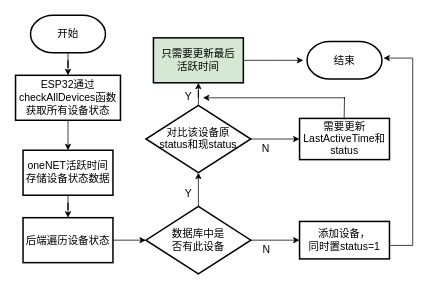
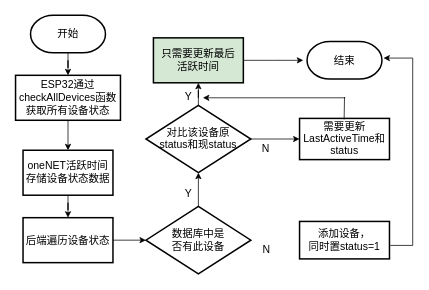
  <mxCell id="0" />
  <mxCell id="1" parent="0" />
  <mxCell id="2" value="" style="edgeStyle=orthogonalEdgeStyle;rounded=0;orthogonalLoop=1;jettySize=auto;html=1;" parent="1" source="3" target="5" edge="1"><mxGeometry relative="1" as="geometry" /></mxCell>
  <mxCell id="3" value="&lt;font style=&quot;font-size: 14px;&quot;&gt;开始&lt;/font&gt;" style="strokeWidth=2;html=1;shape=mxgraph.flowchart.terminator;whiteSpace=wrap;" parent="1" vertex="1"><mxGeometry x="40" y="20" width="100" height="50" as="geometry" /></mxCell>
  <mxCell id="4" value="" style="edgeStyle=orthogonalEdgeStyle;rounded=0;orthogonalLoop=1;jettySize=auto;html=1;" parent="1" source="5" target="7" edge="1"><mxGeometry relative="1" as="geometry" /></mxCell>
  <mxCell id="5" value="&lt;p class=&quot;MsoNormal&quot;&gt;&lt;font style=&quot;font-size: 14px;&quot;&gt;&lt;font style=&quot;&quot;&gt;ESP32&lt;/font&gt;&lt;font style=&quot;&quot;&gt;通过&lt;/font&gt;&lt;font style=&quot;&quot;&gt;checkAllDevices&lt;/font&gt;&lt;font style=&quot;&quot;&gt;函数获取所有设备状态&lt;/font&gt;&lt;/font&gt;&lt;/p&gt;" style="whiteSpace=wrap;html=1;strokeWidth=2;" parent="1" vertex="1"><mxGeometry x="20" y="100" width="140" height="60" as="geometry" /></mxCell>
  <mxCell id="6" value="" style="edgeStyle=orthogonalEdgeStyle;rounded=0;orthogonalLoop=1;jettySize=auto;html=1;" parent="1" source="7" target="9" edge="1"><mxGeometry relative="1" as="geometry" /></mxCell>
  <mxCell id="7" value="&lt;div style=&quot;line-height: 30%;&quot;&gt;&lt;p class=&quot;MsoNormal&quot;&gt;&lt;font style=&quot;font-size: 14px;&quot; face=&quot;Helvetica&quot;&gt;&lt;font style=&quot;&quot;&gt;oneNET&lt;/font&gt;&lt;font style=&quot;&quot;&gt;活跃时间&lt;/font&gt;&lt;/font&gt;&lt;/p&gt;&lt;p class=&quot;MsoNormal&quot;&gt;&lt;font face=&quot;Helvetica&quot;&gt;&lt;font style=&quot;font-size: 14px;&quot;&gt;存储设备状态数据&lt;/font&gt;&lt;/font&gt;&lt;/p&gt;&lt;/div&gt;" style="whiteSpace=wrap;html=1;strokeWidth=2;" parent="1" vertex="1"><mxGeometry x="30" y="200" width="120" height="60" as="geometry" /></mxCell>
  <mxCell id="8" value="" style="edgeStyle=orthogonalEdgeStyle;rounded=0;orthogonalLoop=1;jettySize=auto;html=1;" parent="1" source="9" target="12" edge="1"><mxGeometry relative="1" as="geometry" /></mxCell>
  <mxCell id="9" value="&lt;p class=&quot;MsoNormal&quot;&gt;&lt;font style=&quot;font-size: 14px;&quot; face=&quot;Helvetica&quot;&gt;后端遍历设备状态&lt;/font&gt;&lt;/p&gt;" style="whiteSpace=wrap;html=1;strokeWidth=2;" parent="1" vertex="1"><mxGeometry x="30" y="290" width="120" height="60" as="geometry" /></mxCell>
  <mxCell id="10" value="" style="edgeStyle=orthogonalEdgeStyle;rounded=0;orthogonalLoop=1;jettySize=auto;html=1;" parent="1" source="12" target="15" edge="1"><mxGeometry relative="1" as="geometry" /></mxCell>
- <mxCell id="11" value="" style="edgeStyle=orthogonalEdgeStyle;rounded=0;orthogonalLoop=1;jettySize=auto;html=1;" parent="1" source="12" target="20" edge="1"><mxGeometry relative="1" as="geometry" /></mxCell>
  <mxCell id="12" value="&lt;div style=&quot;line-height: 30%;&quot;&gt;&lt;p class=&quot;MsoNormal&quot;&gt;&lt;span style=&quot;line-height: 30%;&quot;&gt;&lt;font style=&quot;font-size: 14px;&quot;&gt;数据库中是&lt;/font&gt;&lt;/span&gt;&lt;/p&gt;&lt;p class=&quot;MsoNormal&quot;&gt;&lt;span style=&quot;background-color: transparent; color: light-dark(rgb(0, 0, 0), rgb(255, 255, 255)); line-height: 30%;&quot;&gt;&lt;font style=&quot;font-size: 14px;&quot;&gt;否有此设备&lt;/font&gt;&lt;/span&gt;&lt;/p&gt;&lt;/div&gt;" style="rhombus;whiteSpace=wrap;html=1;strokeWidth=2;" parent="1" vertex="1"><mxGeometry x="194" y="275" width="140" height="90" as="geometry" /></mxCell>
  <mxCell id="13" value="" style="edgeStyle=orthogonalEdgeStyle;rounded=0;orthogonalLoop=1;jettySize=auto;html=1;" parent="1" source="15" target="17" edge="1"><mxGeometry relative="1" as="geometry" /></mxCell>
  <mxCell id="14" value="" style="edgeStyle=orthogonalEdgeStyle;rounded=0;orthogonalLoop=1;jettySize=auto;html=1;" parent="1" source="15" target="21" edge="1"><mxGeometry relative="1" as="geometry" /></mxCell>
  <mxCell id="15" value="&lt;div style=&quot;line-height: 30%;&quot;&gt;&lt;p class=&quot;MsoNormal&quot;&gt;&lt;span style=&quot;background-color: transparent; color: light-dark(rgb(0, 0, 0), rgb(255, 255, 255));&quot;&gt;&lt;font style=&quot;font-size: 14px;&quot;&gt;对比该设备原&lt;/font&gt;&lt;/span&gt;&lt;/p&gt;&lt;p class=&quot;MsoNormal&quot;&gt;&lt;font style=&quot;font-size: 14px;&quot;&gt;&lt;span style=&quot;background-color: transparent; color: light-dark(rgb(0, 0, 0), rgb(255, 255, 255));&quot;&gt;status&lt;/span&gt;&lt;span style=&quot;background-color: transparent; color: light-dark(rgb(0, 0, 0), rgb(255, 255, 255));&quot;&gt;和现status&lt;/span&gt;&lt;/font&gt;&lt;/p&gt;&lt;/div&gt;" style="rhombus;whiteSpace=wrap;html=1;strokeWidth=2;" parent="1" vertex="1"><mxGeometry x="194" y="140" width="140" height="90" as="geometry" /></mxCell>
  <mxCell id="16" value="" style="edgeStyle=orthogonalEdgeStyle;rounded=0;orthogonalLoop=1;jettySize=auto;html=1;" parent="1" source="17" edge="1"><mxGeometry relative="1" as="geometry"><mxPoint x="404" y="80" as="targetPoint" /></mxGeometry></mxCell>
  <mxCell id="17" value="&lt;div style=&quot;line-height: 30%;&quot;&gt;&lt;p class=&quot;MsoNormal&quot;&gt;&lt;span style=&quot;line-height: 30%;&quot;&gt;&lt;font style=&quot;font-size: 14px;&quot; face=&quot;Helvetica&quot;&gt;只需要更新最后&lt;/font&gt;&lt;/span&gt;&lt;/p&gt;&lt;p class=&quot;MsoNormal&quot;&gt;&lt;span style=&quot;line-height: 30%;&quot;&gt;&lt;font style=&quot;font-size: 14px;&quot; face=&quot;Helvetica&quot;&gt;活跃时间&lt;/font&gt;&lt;/span&gt;&lt;/p&gt;&lt;/div&gt;" style="whiteSpace=wrap;html=1;strokeWidth=2;fillColor=#d5e8d4;" parent="1" vertex="1"><mxGeometry x="204" y="50" width="120" height="60" as="geometry" /></mxCell>
  <mxCell id="18" value="&lt;font style=&quot;font-size: 14px;&quot;&gt;结束&lt;/font&gt;" style="strokeWidth=2;html=1;shape=mxgraph.flowchart.terminator;whiteSpace=wrap;" parent="1" vertex="1"><mxGeometry x="409" y="55" width="100" height="50" as="geometry" /></mxCell>
  <mxCell id="19" value="" style="edgeStyle=orthogonalEdgeStyle;rounded=0;orthogonalLoop=1;jettySize=auto;html=1;" parent="1" edge="1"><mxGeometry relative="1" as="geometry"><mxPoint x="520" y="327" as="sourcePoint" /><mxPoint x="511" y="77" as="targetPoint" /><Array as="points"><mxPoint x="550" y="327" /><mxPoint x="550" y="77" /></Array></mxGeometry></mxCell>
  <mxCell id="20" value="&lt;div style=&quot;line-height: 30%;&quot;&gt;&lt;p class=&quot;MsoNormal&quot;&gt;&lt;span style=&quot;line-height: 30%;&quot;&gt;&lt;font style=&quot;&quot; face=&quot;Helvetica&quot;&gt;&lt;font style=&quot;font-size: 14px;&quot;&gt;添加设备，&lt;/font&gt;&lt;/font&gt;&lt;/span&gt;&lt;/p&gt;&lt;p class=&quot;MsoNormal&quot;&gt;&lt;span style=&quot;line-height: 30%;&quot;&gt;&lt;font style=&quot;font-size: 14px;&quot; face=&quot;Helvetica&quot;&gt;&lt;font style=&quot;&quot;&gt;同时置&lt;/font&gt;&lt;font style=&quot;&quot;&gt;status=1&lt;/font&gt;&lt;/font&gt;&lt;/span&gt;&lt;/p&gt;&lt;/div&gt;" style="whiteSpace=wrap;html=1;strokeWidth=2;" parent="1" vertex="1"><mxGeometry x="399" y="295" width="120" height="50" as="geometry" /></mxCell>
  <mxCell id="21" value="&lt;p class=&quot;MsoNormal&quot;&gt;&lt;font style=&quot;font-size: 14px;&quot; face=&quot;Helvetica&quot;&gt;&lt;font style=&quot;&quot;&gt;需要更新&lt;/font&gt;&lt;font style=&quot;&quot;&gt;LastActiveTime&lt;/font&gt;&lt;font style=&quot;&quot;&gt;和&lt;/font&gt;&lt;font style=&quot;&quot;&gt;status&lt;/font&gt;&lt;/font&gt;&lt;span style=&quot;mso-spacerun:'yes';font-family:Calibri;mso-fareast-font-family:宋体;&lt;br/&gt;mso-bidi-font-family:'Times New Roman';font-size:10.5pt;mso-font-kerning:1.0pt;&quot;&gt;&lt;/span&gt;&lt;/p&gt;" style="whiteSpace=wrap;html=1;strokeWidth=2;" parent="1" vertex="1"><mxGeometry x="399" y="157.5" width="120" height="55" as="geometry" /></mxCell>
  <mxCell id="22" value="" style="endArrow=none;html=1;rounded=0;" parent="1" edge="1"><mxGeometry width="50" height="50" relative="1" as="geometry"><mxPoint x="458.5" y="159" as="sourcePoint" /><mxPoint x="459" y="129" as="targetPoint" /></mxGeometry></mxCell>
  <mxCell id="23" value="" style="endArrow=classic;html=1;rounded=0;" parent="1" edge="1"><mxGeometry width="50" height="50" relative="1" as="geometry"><mxPoint x="460" y="130" as="sourcePoint" /><mxPoint x="270" y="130" as="targetPoint" /></mxGeometry></mxCell>
  <mxCell id="24" value="&lt;font style=&quot;font-size: 14px;&quot;&gt;N&lt;/font&gt;" style="text;html=1;align=center;verticalAlign=middle;whiteSpace=wrap;rounded=0;" parent="1" vertex="1"><mxGeometry x="325" y="318" width="60" height="30" as="geometry" /></mxCell>
  <mxCell id="25" value="&lt;font style=&quot;font-size: 14px;&quot;&gt;Y&lt;/font&gt;" style="text;html=1;align=center;verticalAlign=middle;whiteSpace=wrap;rounded=0;" parent="1" vertex="1"><mxGeometry x="221" y="243" width="60" height="30" as="geometry" /></mxCell>
  <mxCell id="26" value="&lt;font style=&quot;font-size: 14px;&quot;&gt;Y&lt;/font&gt;" style="text;html=1;align=center;verticalAlign=middle;whiteSpace=wrap;rounded=0;" parent="1" vertex="1"><mxGeometry x="221" y="114" width="60" height="30" as="geometry" /></mxCell>
  <mxCell id="27" value="&lt;font style=&quot;font-size: 14px;&quot;&gt;N&lt;/font&gt;" style="text;html=1;align=center;verticalAlign=middle;whiteSpace=wrap;rounded=0;" parent="1" vertex="1"><mxGeometry x="324" y="182.5" width="60" height="30" as="geometry" /></mxCell>
